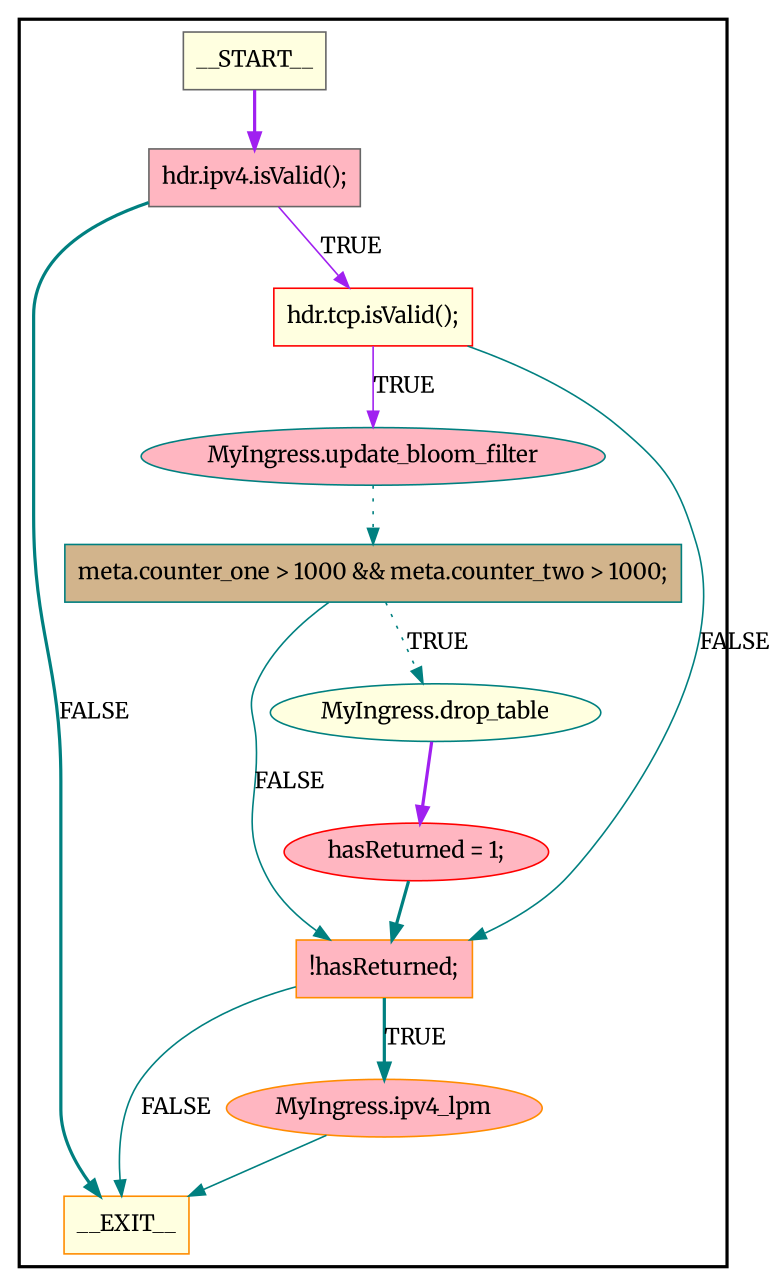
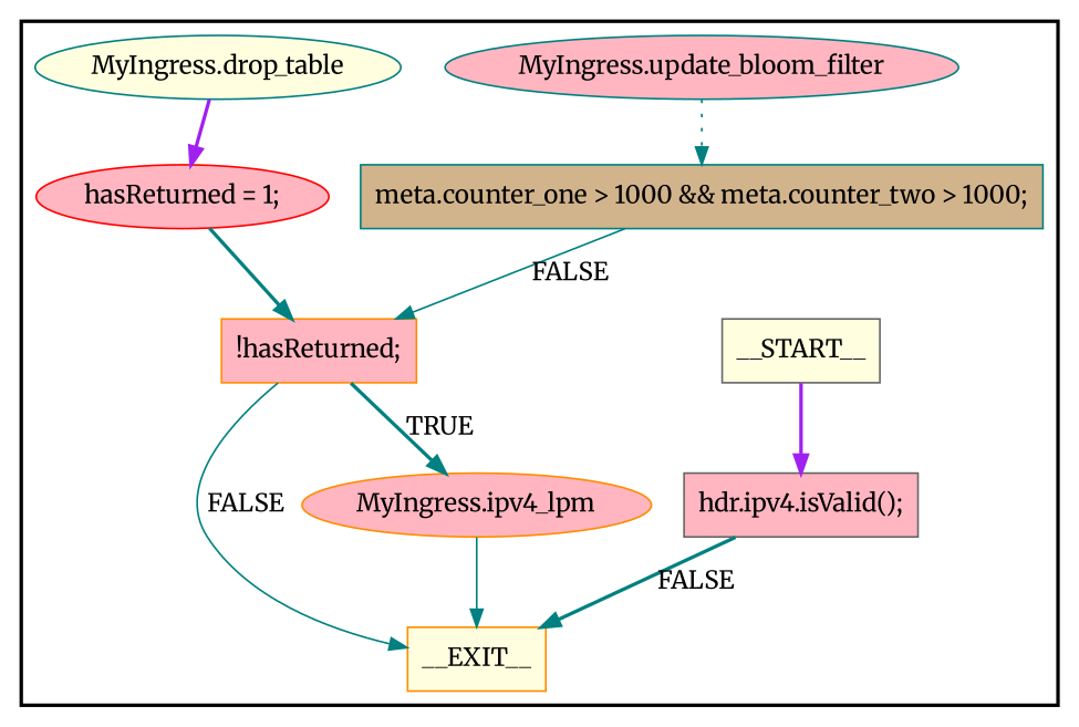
  digraph {
    fontname=Merriweather
    node [color=darkorange fillcolor=lightpink fontname=Merriweather shape=rectangle style="solid,filled"]
    edge [color=teal fontname=Merriweather style=solid]
    n1 [color=gray40 fillcolor=lightyellow label=__START__]
    n2 [color=gray40 label="hdr.ipv4.isValid();"]
    n3 [fillcolor=lightyellow label=__EXIT__]
-   n4 [color=red fillcolor=lightyellow label="hdr.tcp.isValid();"]
    n5 [color=teal label="MyIngress.update_bloom_filter" shape=ellipse]
    n6 [label="!hasReturned;"]
    n7 [color=teal fillcolor=tan label="meta.counter_one > 1000 && meta.counter_two > 1000;"]
    n8 [color=teal fillcolor=lightyellow label="MyIngress.drop_table" shape=ellipse]
    n9 [color=red label="hasReturned = 1;" shape=ellipse]
    n10 [label="MyIngress.ipv4_lpm" shape=ellipse]
    subgraph cluster_1 {
      labeljust=r
      style=bold
      n1
      n2
      n3
-     n4
      n5
      n6
      n7
      n8
      n9
      n10
    }
    n1 -> n2 [color=purple style=bold]
    n2 -> n3 [label=FALSE style=bold]
-   n2 -> n4 [color=purple label=TRUE]
-   n4 -> n5 [color=purple label=TRUE]
-   n4 -> n6 [label=FALSE]
    n5 -> n7 [style=dotted]
    n6 -> n3 [label=FALSE]
    n6 -> n10 [label=TRUE style=bold]
    n7 -> n6 [label=FALSE]
-   n7 -> n8 [label=TRUE style=dotted]
    n8 -> n9 [color=purple style=bold]
    n9 -> n6 [style=bold]
    n10 -> n3
  }
